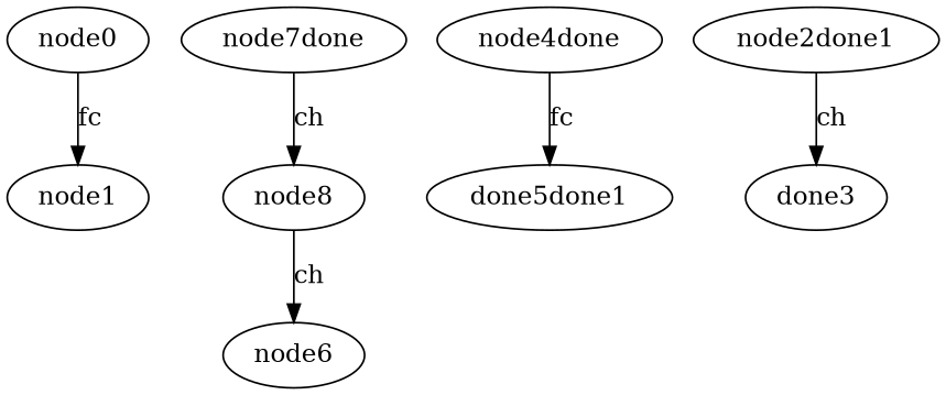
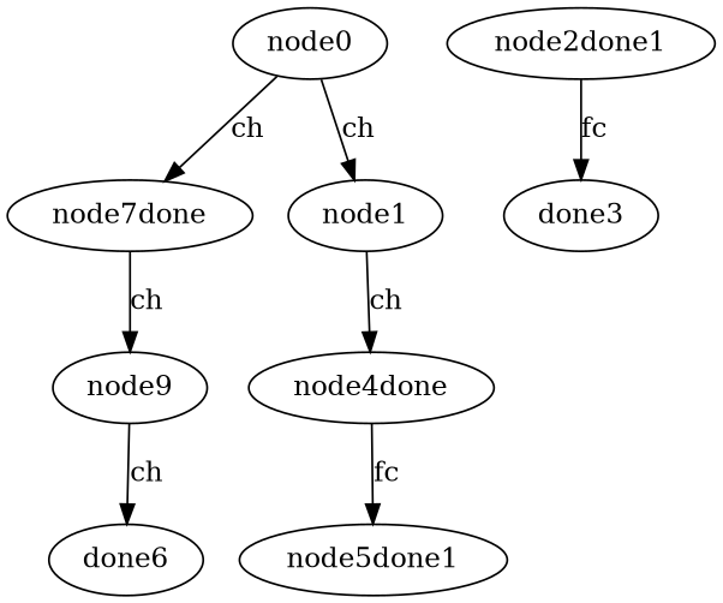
  digraph {
    node0
    node7done
    node1
-   node8
+   node8 [label=node9]
    node4done
-   node6
-   node5done1 [label=done5done1]
+   node6 [label=done6]
+   node5done1
    n8 [label=done3]
    node2done1
-   node0 -> node1 [label=fc]
+   node0 -> node7done [label=ch]
+   node0 -> node1 [label=ch]
    node7done -> node8 [label=ch]
+   node1 -> node4done [label=ch]
    node8 -> node6 [label=ch]
    node4done -> node5done1 [label=fc]
-   node2done1 -> n8 [label=ch]
+   node2done1 -> n8 [label=fc]
  }
